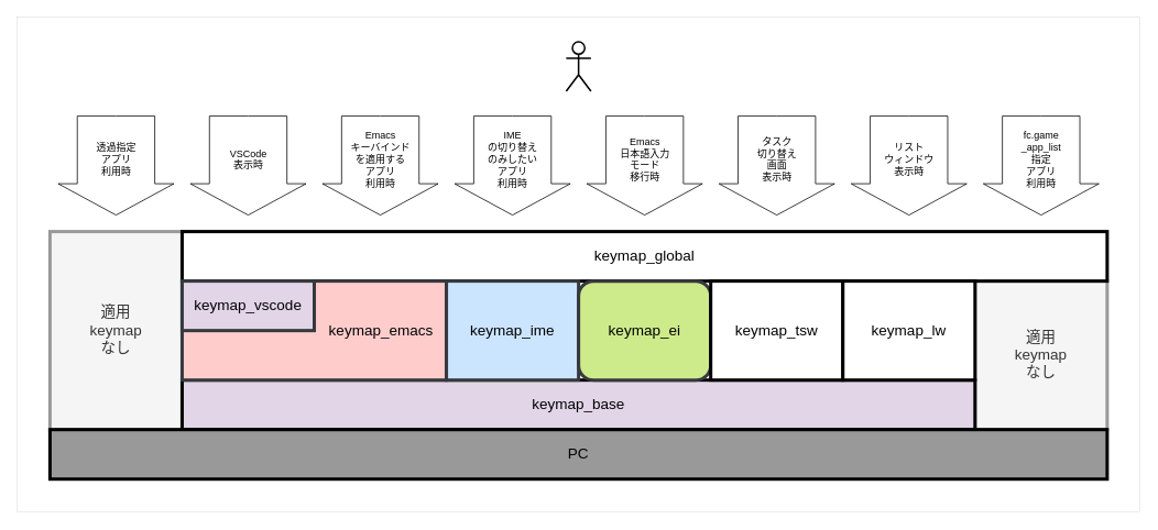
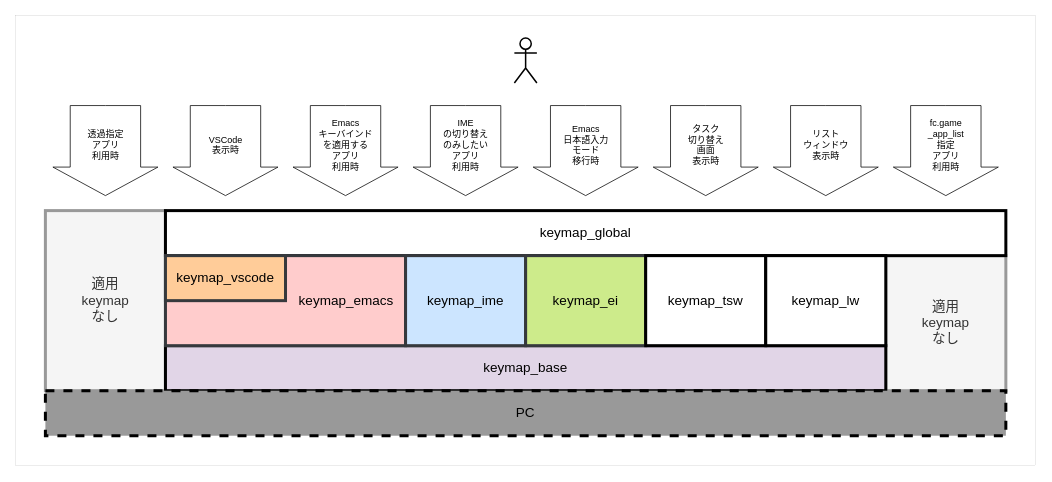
  <mxCell id="0" />
  <mxCell id="1" parent="0" />
  <mxCell id="2" value="" style="rounded=0;whiteSpace=wrap;html=1;strokeWidth=0;" parent="1" vertex="1"><mxGeometry x="20" y="20" width="1360" height="600" as="geometry" /></mxCell>
  <mxCell id="3" value="適用&lt;br style=&quot;font-size: 18px;&quot;&gt;keymap&lt;br style=&quot;font-size: 18px;&quot;&gt;なし" style="rounded=0;whiteSpace=wrap;html=1;strokeWidth=4;fontSize=18;fillColor=#f5f5f5;fontColor=#333333;strokeColor=#999999;" parent="1" vertex="1"><mxGeometry x="60" y="280" width="160" height="240" as="geometry" /></mxCell>
  <mxCell id="4" value="適用&lt;br style=&quot;font-size: 18px;&quot;&gt;keymap&lt;br style=&quot;font-size: 18px;&quot;&gt;なし" style="rounded=0;whiteSpace=wrap;html=1;strokeWidth=4;fontSize=18;fillColor=#f5f5f5;fontColor=#333333;strokeColor=#999999;" parent="1" vertex="1"><mxGeometry x="1180" y="340" width="160" height="180" as="geometry" /></mxCell>
  <mxCell id="5" value="&lt;font style=&quot;font-size: 18px;&quot;&gt;keymap_global&lt;br&gt;&lt;/font&gt;" style="rounded=0;whiteSpace=wrap;html=1;strokeWidth=4;align=center;" parent="1" vertex="1"><mxGeometry x="220" y="280" width="1120" height="60" as="geometry" /></mxCell>
  <mxCell id="6" value="&lt;font style=&quot;font-size: 18px;&quot;&gt;keymap_base&lt;/font&gt;" style="rounded=0;whiteSpace=wrap;html=1;strokeWidth=4;fillColor=#e1d5e7;" parent="1" vertex="1"><mxGeometry x="220" y="460" width="960" height="60" as="geometry" /></mxCell>
  <mxCell id="7" value="&lt;font style=&quot;font-size: 18px;&quot;&gt;　　　　　　　　　keymap_emacs&lt;/font&gt;" style="rounded=0;whiteSpace=wrap;html=1;strokeWidth=4;fillColor=#ffcccc;strokeColor=#36393d;" parent="1" vertex="1"><mxGeometry x="220" y="340" width="320" height="120" as="geometry" /></mxCell>
  <mxCell id="8" value="&lt;font style=&quot;font-size: 18px;&quot;&gt;keymap_ime&lt;/font&gt;" style="rounded=0;whiteSpace=wrap;html=1;strokeWidth=4;fillColor=#cce5ff;strokeColor=#36393d;" parent="1" vertex="1"><mxGeometry x="540" y="340" width="160" height="120" as="geometry" /></mxCell>
- <mxCell id="9" value="&lt;font style=&quot;font-size: 18px;&quot;&gt;keymap_ei&lt;/font&gt;" style="whiteSpace=wrap;html=1;strokeWidth=4;fillColor=#cdeb8b;strokeColor=#36393d;rounded=1;" parent="1" vertex="1"><mxGeometry x="700" y="340" width="160" height="120" as="geometry" /></mxCell>
+ <mxCell id="9" value="&lt;font style=&quot;font-size: 18px;&quot;&gt;keymap_ei&lt;/font&gt;" style="rounded=0;whiteSpace=wrap;html=1;strokeWidth=4;fillColor=#cdeb8b;strokeColor=#36393d;" parent="1" vertex="1"><mxGeometry x="700" y="340" width="160" height="120" as="geometry" /></mxCell>
  <mxCell id="10" value="&lt;font style=&quot;font-size: 18px;&quot;&gt;keymap_tsw&lt;/font&gt;" style="rounded=0;whiteSpace=wrap;html=1;strokeWidth=4;" parent="1" vertex="1"><mxGeometry x="860" y="340" width="160" height="120" as="geometry" /></mxCell>
  <mxCell id="11" value="&lt;font style=&quot;font-size: 18px;&quot;&gt;keymap_lw&lt;/font&gt;" style="rounded=0;whiteSpace=wrap;html=1;strokeWidth=4;" parent="1" vertex="1"><mxGeometry x="1020" y="340" width="160" height="120" as="geometry" /></mxCell>
- <mxCell id="12" value="&lt;font style=&quot;font-size: 18px;&quot;&gt;keymap_vscode&lt;/font&gt;" style="rounded=0;whiteSpace=wrap;html=1;strokeWidth=4;fillColor=#e1d5e7;strokeColor=#36393d;" parent="1" vertex="1"><mxGeometry x="220" y="340" width="160" height="60" as="geometry" /></mxCell>
+ <mxCell id="12" value="&lt;font style=&quot;font-size: 18px;&quot;&gt;keymap_vscode&lt;/font&gt;" style="rounded=0;whiteSpace=wrap;html=1;strokeWidth=4;fillColor=#ffcc99;strokeColor=#36393d;" parent="1" vertex="1"><mxGeometry x="220" y="340" width="160" height="60" as="geometry" /></mxCell>
  <mxCell id="13" value="リスト&lt;br&gt;ウィンドウ&lt;br&gt;表示時&lt;br&gt;　" style="html=1;shadow=0;dashed=0;align=center;verticalAlign=middle;shape=mxgraph.arrows2.arrow;dy=0.33;dx=38;direction=south;notch=0;strokeWidth=1;" parent="1" vertex="1"><mxGeometry x="1030" y="140" width="140" height="120" as="geometry" /></mxCell>
  <mxCell id="14" value="タスク&lt;br&gt;切り替え&lt;br&gt;画面&lt;br&gt;表示時&lt;br&gt;　" style="html=1;shadow=0;dashed=0;align=center;verticalAlign=middle;shape=mxgraph.arrows2.arrow;dy=0.33;dx=38;direction=south;notch=0;strokeWidth=1;" parent="1" vertex="1"><mxGeometry x="870" y="140" width="140" height="120" as="geometry" /></mxCell>
  <mxCell id="15" value="Emacs&lt;br&gt;日本語入力&lt;br&gt;モード&lt;br&gt;移行時&lt;br&gt;　" style="html=1;shadow=0;dashed=0;align=center;verticalAlign=middle;shape=mxgraph.arrows2.arrow;dy=0.33;dx=38;direction=south;notch=0;strokeWidth=1;" parent="1" vertex="1"><mxGeometry x="710" y="140" width="140" height="120" as="geometry" /></mxCell>
  <mxCell id="16" value="IME&lt;br&gt;の切り替え&lt;br&gt;のみしたい&lt;br&gt;アプリ&lt;br&gt;利用時&lt;br&gt;　" style="html=1;shadow=0;dashed=0;align=center;verticalAlign=middle;shape=mxgraph.arrows2.arrow;dy=0.33;dx=38;direction=south;notch=0;strokeWidth=1;" parent="1" vertex="1"><mxGeometry x="550" y="140" width="140" height="120" as="geometry" /></mxCell>
  <mxCell id="17" value="VSCode&lt;br&gt;表示時&lt;br&gt;　" style="html=1;shadow=0;dashed=0;align=center;verticalAlign=middle;shape=mxgraph.arrows2.arrow;dy=0.33;dx=38;direction=south;notch=0;strokeWidth=1;" parent="1" vertex="1"><mxGeometry x="230" y="140" width="140" height="120" as="geometry" /></mxCell>
  <mxCell id="18" value="Emacs&lt;br&gt;キーバインド&lt;br&gt;を適用する&lt;br&gt;アプリ&lt;br&gt;利用時&lt;br&gt;　" style="html=1;shadow=0;dashed=0;align=center;verticalAlign=middle;shape=mxgraph.arrows2.arrow;dy=0.33;dx=38;direction=south;notch=0;strokeWidth=1;" parent="1" vertex="1"><mxGeometry x="390" y="140" width="140" height="120" as="geometry" /></mxCell>
  <mxCell id="19" value="fc.game&lt;br&gt;_app_list&lt;br&gt;指定&lt;br&gt;アプリ&lt;br&gt;利用時&lt;br&gt;　" style="html=1;shadow=0;dashed=0;align=center;verticalAlign=middle;shape=mxgraph.arrows2.arrow;dy=0.33;dx=38;direction=south;notch=0;strokeWidth=1;" parent="1" vertex="1"><mxGeometry x="1190" y="140" width="140" height="120" as="geometry" /></mxCell>
  <mxCell id="20" value="透過指定&lt;br&gt;アプリ&lt;br&gt;利用時&lt;br&gt;　" style="html=1;shadow=0;dashed=0;align=center;verticalAlign=middle;shape=mxgraph.arrows2.arrow;dy=0.33;dx=38;direction=south;notch=0;strokeWidth=1;" parent="1" vertex="1"><mxGeometry x="70" y="140" width="140" height="120" as="geometry" /></mxCell>
- <mxCell id="21" value="&lt;font style=&quot;font-size: 18px;&quot;&gt;PC&lt;/font&gt;" style="rounded=0;whiteSpace=wrap;html=1;strokeWidth=4;fillColor=#999999;" parent="1" vertex="1"><mxGeometry x="60" y="520" width="1280" height="60" as="geometry" /></mxCell>
+ <mxCell id="21" value="&lt;font style=&quot;font-size: 18px;&quot;&gt;PC&lt;/font&gt;" style="rounded=0;whiteSpace=wrap;html=1;strokeWidth=4;fillColor=#999999;dashed=1;" parent="1" vertex="1"><mxGeometry x="60" y="520" width="1280" height="60" as="geometry" /></mxCell>
  <mxCell id="22" value="" style="shape=umlActor;verticalLabelPosition=bottom;verticalAlign=top;html=1;strokeWidth=2;" parent="1" vertex="1"><mxGeometry x="685" y="50" width="30" height="60" as="geometry" /></mxCell>
